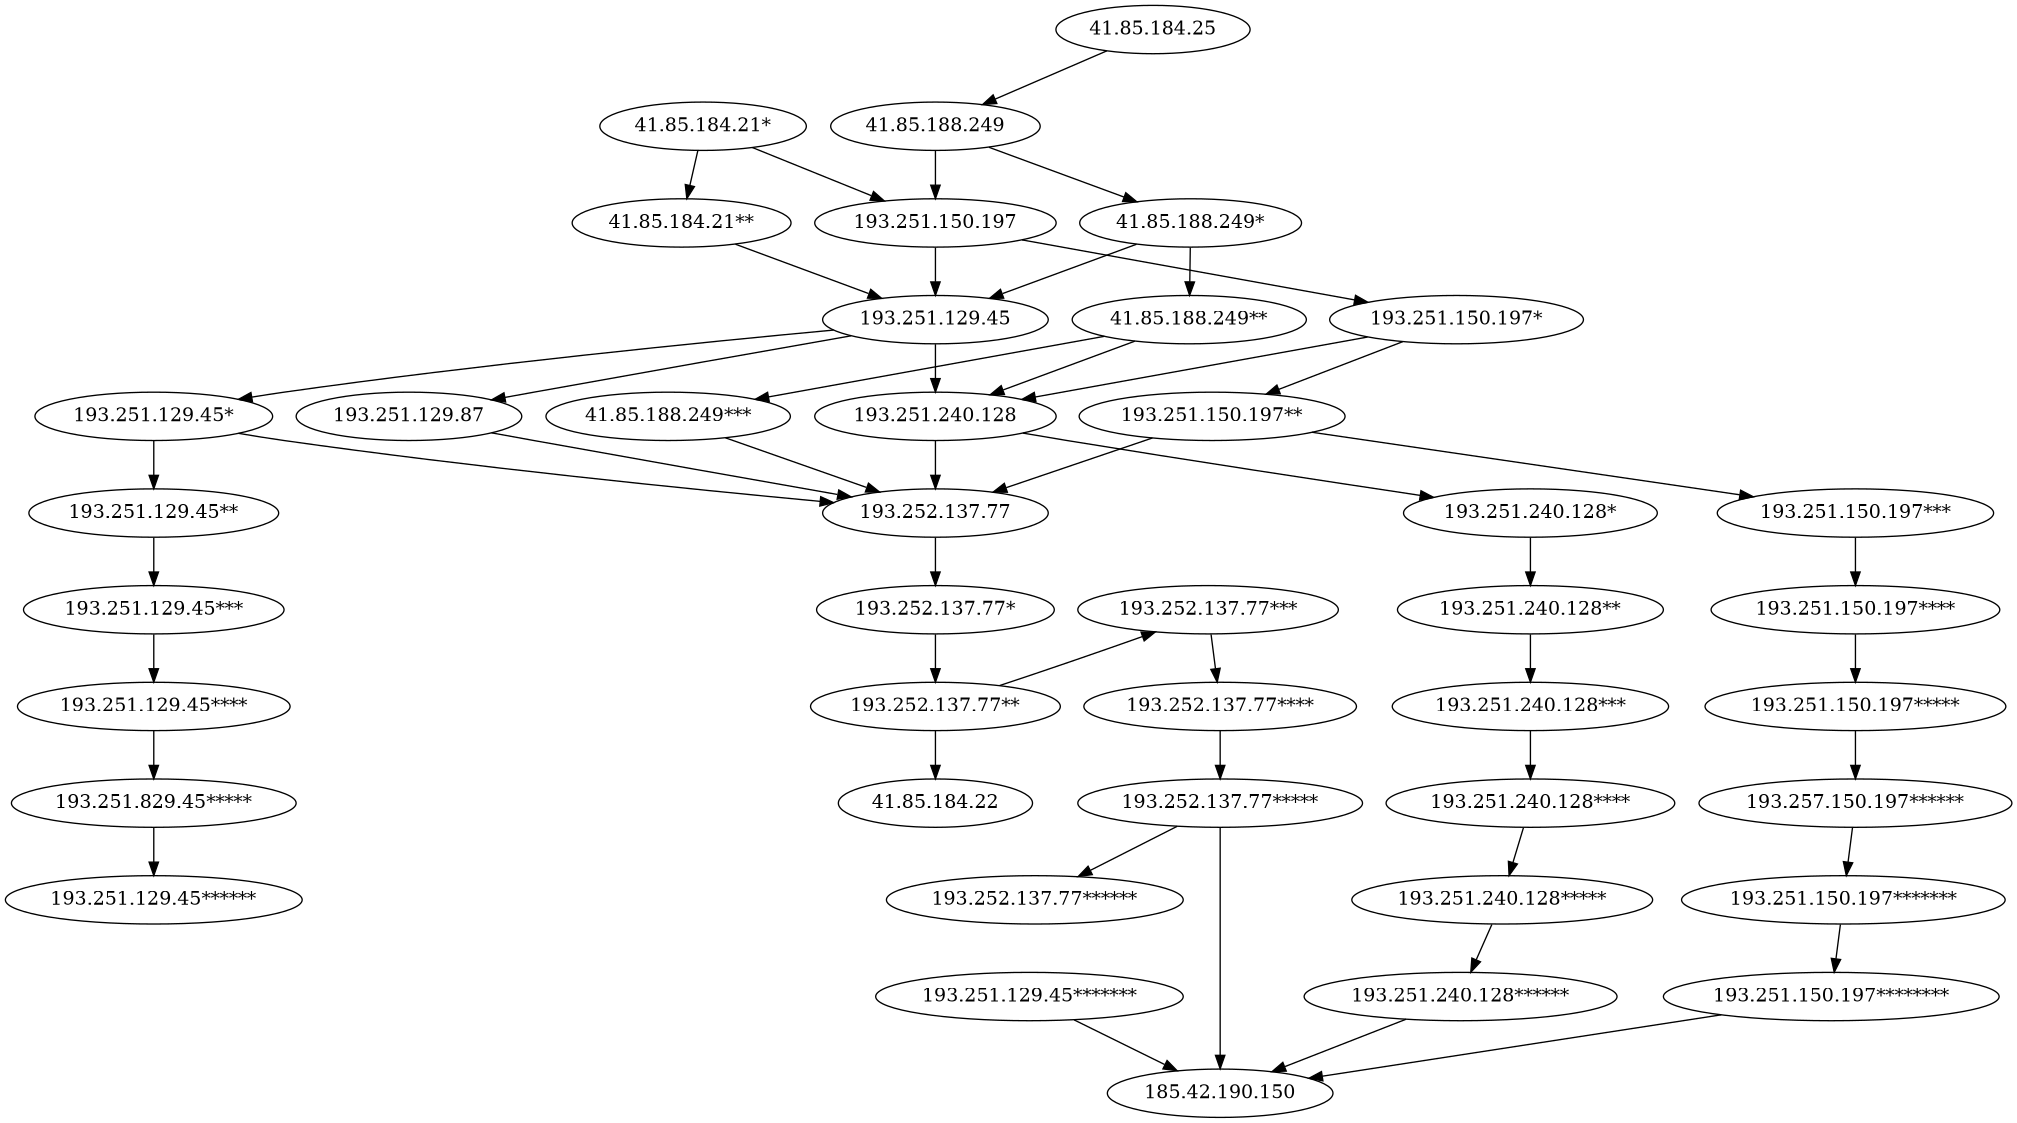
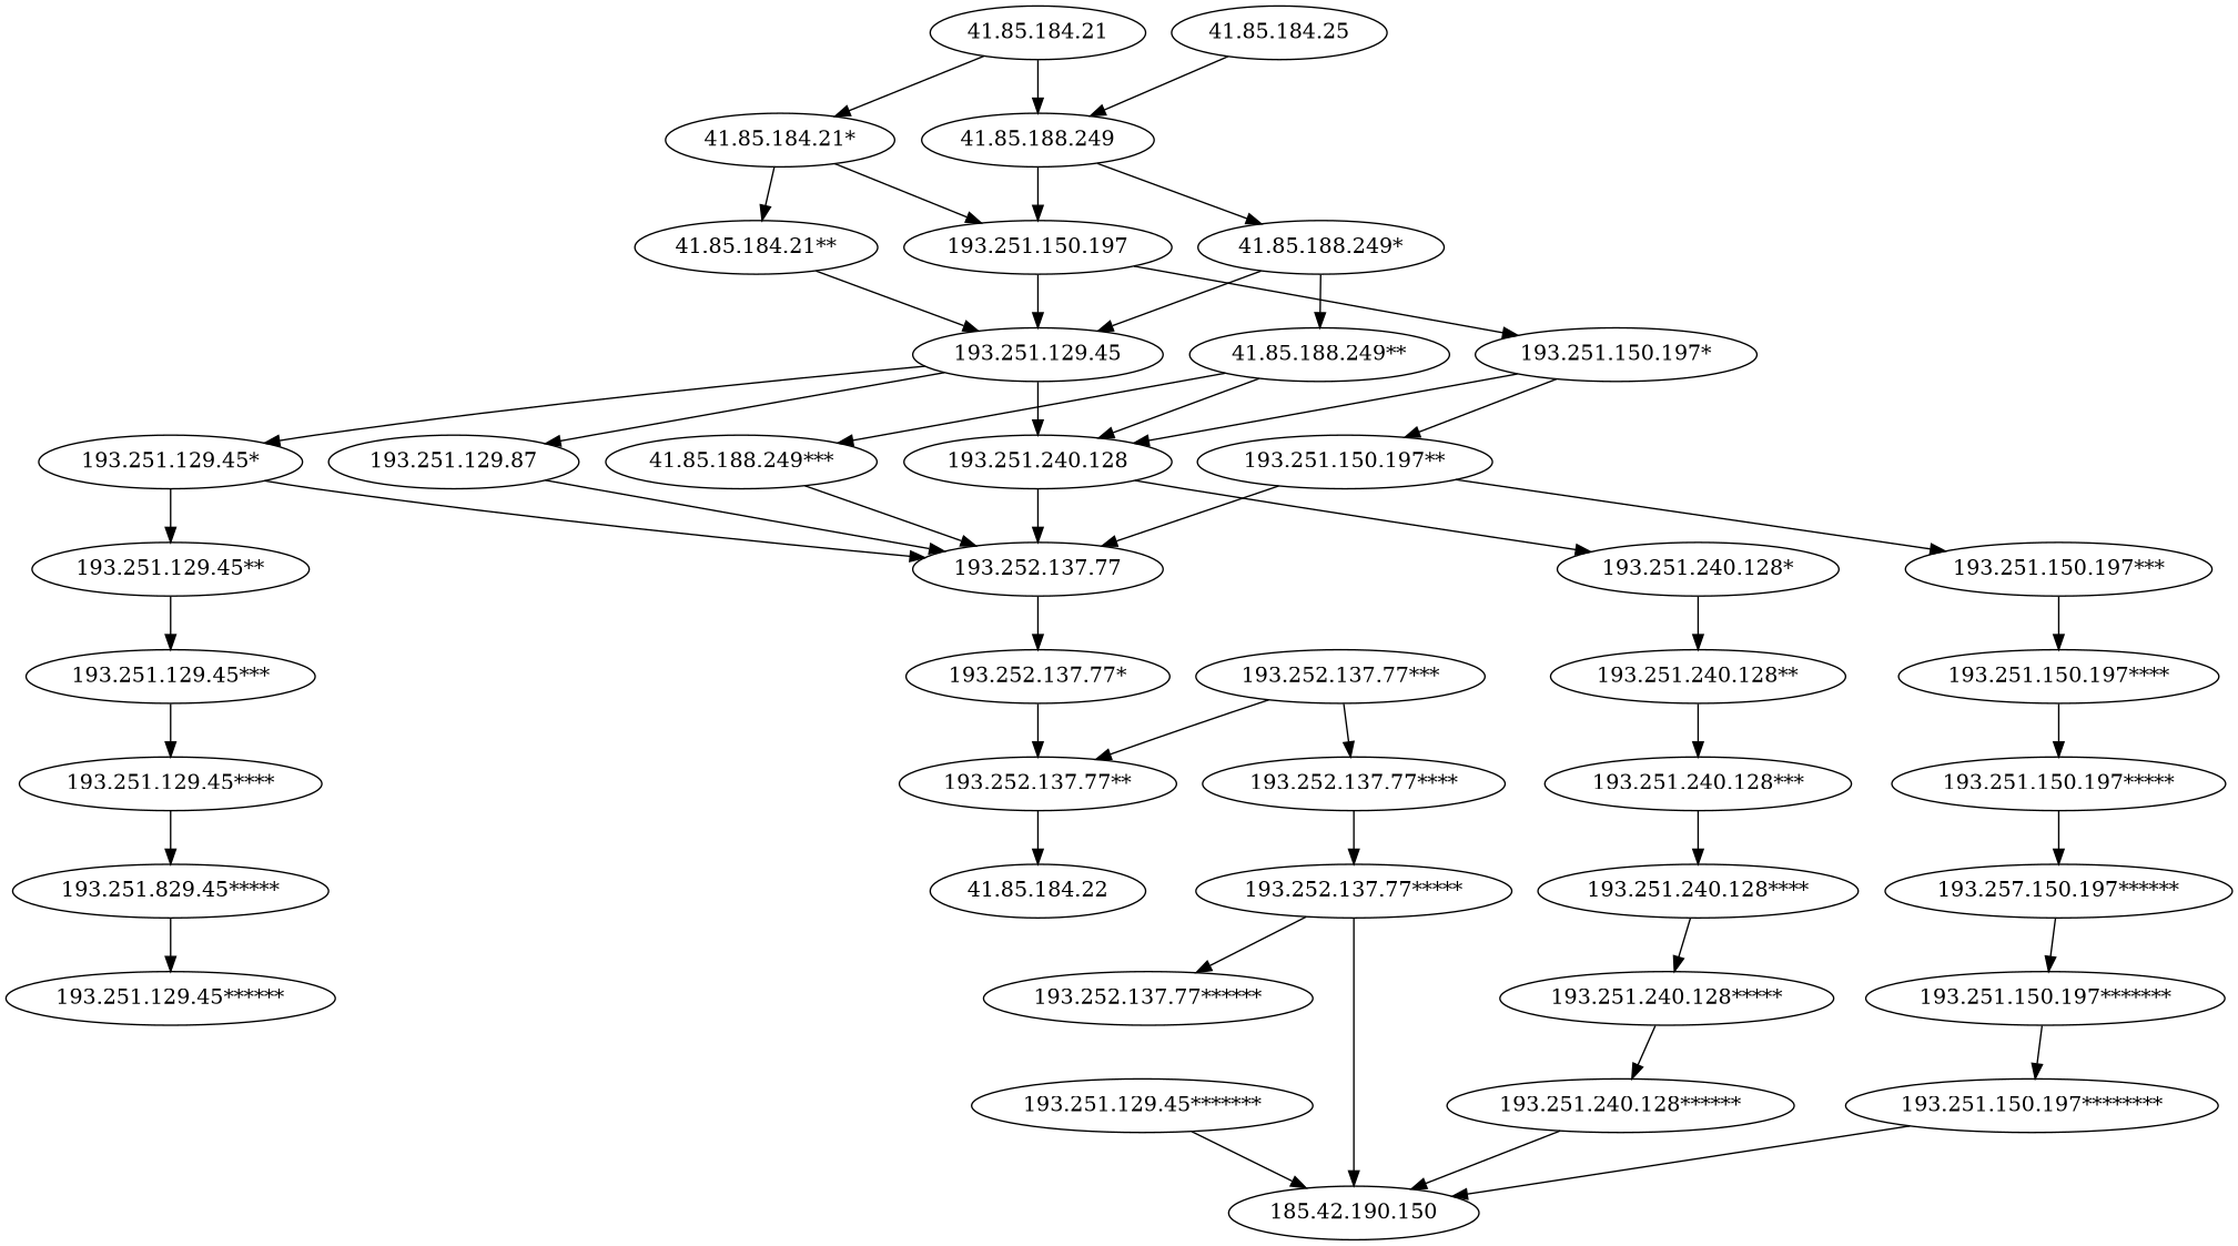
  strict digraph {
    edge [weight=3]
    "193.251.150.197****"
    "193.251.150.197*****"
    n3 [label="193.257.150.197******"]
    "193.251.150.197*******"
    n5 [label="193.251.829.45*****"]
    "193.251.129.45****"
    "193.251.129.45******"
    "193.251.129.45***"
    "193.251.129.45*******"
    "185.42.190.150"
    "193.252.137.77****"
    "193.252.137.77*****"
    "193.252.137.77******"
    "193.251.150.197********"
    "41.85.184.21**"
    "193.251.129.45"
    "193.251.240.128"
    "193.251.129.45*"
    "193.251.129.87"
    "193.252.137.77"
    "193.251.240.128*"
    "193.251.129.45**"
    "41.85.188.249***"
    "193.252.137.77*"
    "193.252.137.77**"
    "193.251.150.197"
    "193.251.150.197*"
    "193.251.150.197**"
    "193.251.150.197***"
    "193.252.137.77***"
    "41.85.184.22"
    "193.251.240.128**"
    "193.251.240.128***"
    "193.251.240.128****"
    "41.85.188.249**"
    "193.251.240.128*****"
    "193.251.240.128******"
    "41.85.184.21*"
+   "41.85.184.21"
    "41.85.188.249"
    "41.85.188.249*"
    "41.85.184.25"
    "193.251.150.197****" -> "193.251.150.197*****"
    "193.251.150.197*****" -> n3
    n3 -> "193.251.150.197*******"
    "193.251.150.197*******" -> "193.251.150.197********"
    n5 -> "193.251.129.45******" [weight=9]
    "193.251.129.45****" -> n5 [weight=9]
    "193.251.129.45***" -> "193.251.129.45****" [weight=9]
    "193.251.129.45*******" -> "185.42.190.150" [weight=9]
    "193.252.137.77****" -> "193.252.137.77*****" [weight=795]
    "193.252.137.77*****" -> "185.42.190.150" [weight=786]
    "193.252.137.77*****" -> "193.252.137.77******" [weight=9]
    "193.251.150.197********" -> "185.42.190.150"
    "41.85.184.21**" -> "193.251.129.45"
    "193.251.129.45" -> "193.251.240.128" [weight=510]
    "193.251.129.45" -> "193.251.129.45*" [weight=27]
    "193.251.129.45" -> "193.251.129.87" [weight=261]
    "193.251.240.128" -> "193.252.137.77" [weight=530]
    "193.251.240.128" -> "193.251.240.128*" [weight=7]
    "193.251.129.45*" -> "193.252.137.77" [weight=65]
    "193.251.129.45*" -> "193.251.129.45**" [weight=4]
    "193.251.129.87" -> "193.252.137.77" [weight=261]
    "193.252.137.77" -> "193.252.137.77*" [weight=798]
    "193.251.240.128*" -> "193.251.240.128**" [weight=18]
    "193.251.129.45**" -> "193.251.129.45***" [weight=9]
    "41.85.188.249***" -> "193.252.137.77"
    "193.252.137.77*" -> "193.252.137.77**" [weight=798]
-   "193.252.137.77**" -> "193.252.137.77***" [weight=797]
+   "193.252.137.77***" -> "193.252.137.77**" [weight=797]
    "193.252.137.77**" -> "41.85.184.22" [weight=1]
    "193.251.150.197" -> "193.251.129.45" [weight=785]
    "193.251.150.197" -> "193.251.150.197*" [weight=13]
    "193.251.150.197*" -> "193.251.240.128" [weight=31]
    "193.251.150.197*" -> "193.251.150.197**" [weight=5]
    "193.251.150.197**" -> "193.252.137.77" [weight=13]
    "193.251.150.197**" -> "193.251.150.197***" [weight=2]
    "193.251.150.197***" -> "193.251.150.197****"
    "193.252.137.77***" -> "193.252.137.77****" [weight=795]
    "193.251.240.128**" -> "193.251.240.128***" [weight=18]
    "193.251.240.128***" -> "193.251.240.128****" [weight=18]
    "193.251.240.128****" -> "193.251.240.128*****" [weight=18]
    "41.85.188.249**" -> "193.251.240.128" [weight=5]
    "41.85.188.249**" -> "41.85.188.249***" [weight=1]
    "193.251.240.128*****" -> "193.251.240.128******" [weight=18]
    "193.251.240.128******" -> "185.42.190.150" [weight=18]
    "41.85.184.21*" -> "41.85.184.21**" [weight=1]
    "41.85.184.21*" -> "193.251.150.197" [weight=35]
+   "41.85.184.21" -> "41.85.184.21*" [weight=14]
+   "41.85.184.21" -> "41.85.188.249" [weight=525]
    "41.85.188.249" -> "193.251.150.197" [weight=787]
    "41.85.188.249" -> "41.85.188.249*" [weight=8]
    "41.85.188.249*" -> "193.251.129.45" [weight=19]
    "41.85.188.249*" -> "41.85.188.249**" [weight=2]
    "41.85.184.25" -> "41.85.188.249" [weight=255]
  }
